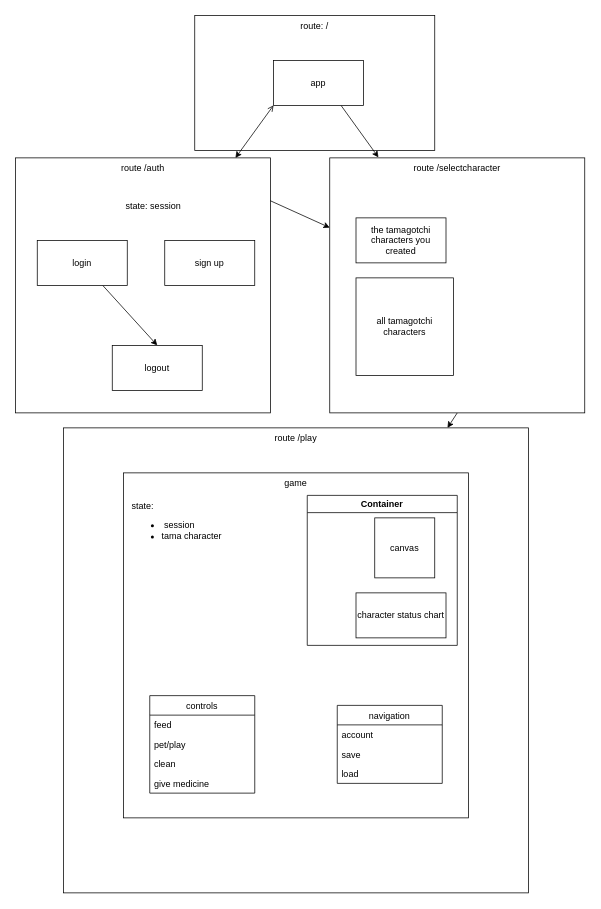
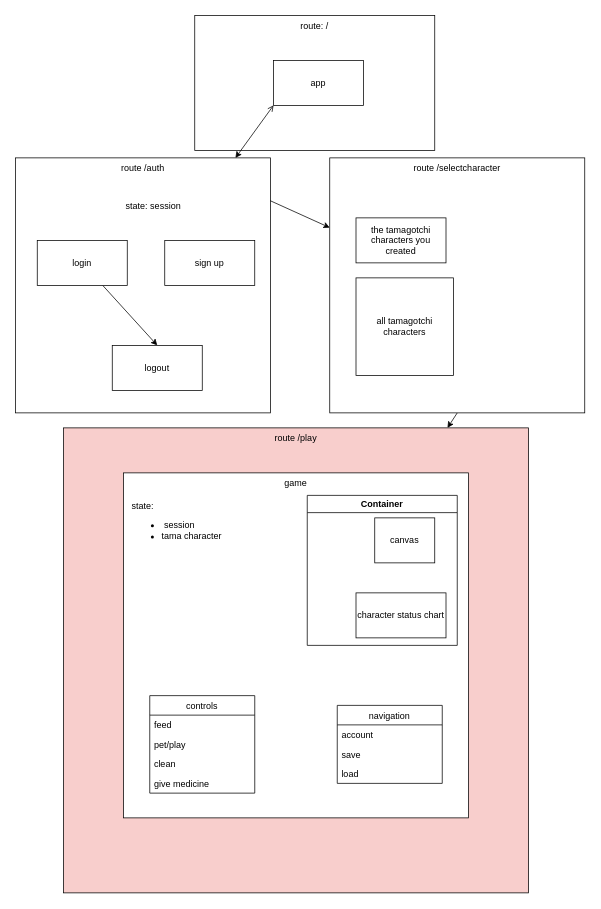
  <mxCell id="0" />
  <mxCell id="1" parent="0" />
  <mxCell id="2" value="route /auth" style="whiteSpace=wrap;html=1;aspect=fixed;align=center;verticalAlign=top;" vertex="1" parent="1"><mxGeometry x="20" y="210" width="340" height="340" as="geometry" /></mxCell>
  <mxCell id="3" value="route: /" style="rounded=0;whiteSpace=wrap;html=1;verticalAlign=top;" vertex="1" parent="1"><mxGeometry x="259" width="320" height="180" as="geometry" y="20" /></mxCell>
  <mxCell id="4" style="edgeStyle=none;html=1;exitX=0;exitY=1;exitDx=0;exitDy=0;startArrow=open;startFill=0;" edge="1" parent="1" source="7" target="2"><mxGeometry relative="1" as="geometry" /></mxCell>
  <mxCell id="5" style="edgeStyle=none;html=1;startArrow=none;startFill=0;exitX=0.999;exitY=0.168;exitDx=0;exitDy=0;exitPerimeter=0;" edge="1" parent="1" source="2" target="14"><mxGeometry relative="1" as="geometry" /></mxCell>
- <mxCell id="6" style="edgeStyle=none;html=1;exitX=0.75;exitY=1;exitDx=0;exitDy=0;entryX=0.191;entryY=-0.002;entryDx=0;entryDy=0;entryPerimeter=0;startArrow=none;startFill=0;" edge="1" parent="1" source="7" target="14"><mxGeometry relative="1" as="geometry" /></mxCell>
  <mxCell id="7" value="app" style="rounded=0;whiteSpace=wrap;html=1;" vertex="1" parent="1"><mxGeometry x="364" y="80" width="120" height="60" as="geometry" /></mxCell>
  <mxCell id="8" value="sign up" style="rounded=0;whiteSpace=wrap;html=1;" vertex="1" parent="1"><mxGeometry x="219" y="320" width="120" height="60" as="geometry" /></mxCell>
  <mxCell id="9" style="edgeStyle=none;html=1;entryX=0.5;entryY=0;entryDx=0;entryDy=0;startArrow=none;startFill=0;" edge="1" parent="1" source="10" target="12"><mxGeometry relative="1" as="geometry" /></mxCell>
  <mxCell id="10" value="login" style="rounded=0;whiteSpace=wrap;html=1;" vertex="1" parent="1"><mxGeometry x="49" y="320" width="120" height="60" as="geometry" /></mxCell>
  <mxCell id="11" value="state: session" style="text;html=1;strokeColor=none;fillColor=none;align=center;verticalAlign=middle;whiteSpace=wrap;rounded=0;" vertex="1" parent="1"><mxGeometry x="109" y="250" width="190" height="50" as="geometry" /></mxCell>
  <mxCell id="12" value="logout" style="rounded=0;whiteSpace=wrap;html=1;" vertex="1" parent="1"><mxGeometry x="149" y="460" width="120" height="60" as="geometry" /></mxCell>
  <mxCell id="13" style="edgeStyle=none;html=1;exitX=0.5;exitY=1;exitDx=0;exitDy=0;startArrow=none;startFill=0;" edge="1" parent="1" source="14" target="17"><mxGeometry relative="1" as="geometry" /></mxCell>
  <mxCell id="14" value="route /selectcharacter" style="whiteSpace=wrap;html=1;aspect=fixed;align=center;verticalAlign=top;" vertex="1" parent="1"><mxGeometry x="439" y="210" width="340" height="340" as="geometry" /></mxCell>
  <mxCell id="15" value="all tamagotchi characters" style="whiteSpace=wrap;html=1;aspect=fixed;" vertex="1" parent="1"><mxGeometry x="474" y="370" width="130" height="130" as="geometry" /></mxCell>
  <mxCell id="16" value="the tamagotchi characters you created" style="rounded=0;whiteSpace=wrap;html=1;" vertex="1" parent="1"><mxGeometry x="474" y="290" width="120" height="60" as="geometry" /></mxCell>
- <mxCell id="17" value="route /play" style="whiteSpace=wrap;html=1;aspect=fixed;align=center;verticalAlign=top;" vertex="1" parent="1"><mxGeometry x="84" y="570" width="620" height="620" as="geometry" /></mxCell>
+ <mxCell id="17" value="route /play" style="whiteSpace=wrap;html=1;aspect=fixed;align=center;verticalAlign=top;fillColor=#f8cecc;" vertex="1" parent="1"><mxGeometry x="84" y="570" width="620" height="620" as="geometry" /></mxCell>
  <mxCell id="18" value="game" style="whiteSpace=wrap;html=1;aspect=fixed;verticalAlign=top;" vertex="1" parent="1"><mxGeometry x="164" y="630" width="460" height="460" as="geometry" /></mxCell>
  <mxCell id="19" value="controls" style="swimlane;fontStyle=0;childLayout=stackLayout;horizontal=1;startSize=26;fillColor=none;horizontalStack=0;resizeParent=1;resizeParentMax=0;resizeLast=0;collapsible=1;marginBottom=0;" vertex="1" parent="1"><mxGeometry x="199" y="927" width="140" height="130" as="geometry" /></mxCell>
  <mxCell id="20" value="feed" style="text;strokeColor=none;fillColor=none;align=left;verticalAlign=top;spacingLeft=4;spacingRight=4;overflow=hidden;rotatable=0;points=[[0,0.5],[1,0.5]];portConstraint=eastwest;" vertex="1" parent="19"><mxGeometry y="26" width="140" height="26" as="geometry" /></mxCell>
  <mxCell id="21" value="pet/play" style="text;strokeColor=none;fillColor=none;align=left;verticalAlign=top;spacingLeft=4;spacingRight=4;overflow=hidden;rotatable=0;points=[[0,0.5],[1,0.5]];portConstraint=eastwest;" vertex="1" parent="19"><mxGeometry y="52" width="140" height="26" as="geometry" /></mxCell>
  <mxCell id="22" value="clean" style="text;strokeColor=none;fillColor=none;align=left;verticalAlign=top;spacingLeft=4;spacingRight=4;overflow=hidden;rotatable=0;points=[[0,0.5],[1,0.5]];portConstraint=eastwest;" vertex="1" parent="19"><mxGeometry y="78" width="140" height="26" as="geometry" /></mxCell>
  <mxCell id="23" value="give medicine" style="text;strokeColor=none;fillColor=none;align=left;verticalAlign=top;spacingLeft=4;spacingRight=4;overflow=hidden;rotatable=0;points=[[0,0.5],[1,0.5]];portConstraint=eastwest;" vertex="1" parent="19"><mxGeometry y="104" width="140" height="26" as="geometry" /></mxCell>
  <mxCell id="24" value="navigation" style="swimlane;fontStyle=0;childLayout=stackLayout;horizontal=1;startSize=26;fillColor=none;horizontalStack=0;resizeParent=1;resizeParentMax=0;resizeLast=0;collapsible=1;marginBottom=0;" vertex="1" parent="1"><mxGeometry x="449" y="940" width="140" height="104" as="geometry" /></mxCell>
  <mxCell id="25" value="account" style="text;strokeColor=none;fillColor=none;align=left;verticalAlign=top;spacingLeft=4;spacingRight=4;overflow=hidden;rotatable=0;points=[[0,0.5],[1,0.5]];portConstraint=eastwest;" vertex="1" parent="24"><mxGeometry y="26" width="140" height="26" as="geometry" /></mxCell>
  <mxCell id="26" value="save" style="text;strokeColor=none;fillColor=none;align=left;verticalAlign=top;spacingLeft=4;spacingRight=4;overflow=hidden;rotatable=0;points=[[0,0.5],[1,0.5]];portConstraint=eastwest;" vertex="1" parent="24"><mxGeometry y="52" width="140" height="26" as="geometry" /></mxCell>
  <mxCell id="27" value="load" style="text;strokeColor=none;fillColor=none;align=left;verticalAlign=top;spacingLeft=4;spacingRight=4;overflow=hidden;rotatable=0;points=[[0,0.5],[1,0.5]];portConstraint=eastwest;" vertex="1" parent="24"><mxGeometry y="78" width="140" height="26" as="geometry" /></mxCell>
  <mxCell id="28" value="state:&lt;br&gt;&lt;ul&gt;&lt;li&gt;&amp;nbsp;session&lt;/li&gt;&lt;li&gt;tama character&lt;/li&gt;&lt;/ul&gt;" style="text;html=1;strokeColor=none;fillColor=none;align=left;verticalAlign=top;whiteSpace=wrap;rounded=0;" vertex="1" parent="1"><mxGeometry x="173" y="660" width="145" height="110" as="geometry" /></mxCell>
  <mxCell id="29" value="Container" style="swimlane;" vertex="1" parent="1"><mxGeometry x="409" y="660" width="200" height="200" as="geometry" /></mxCell>
  <mxCell id="30" value="character status chart" style="rounded=0;whiteSpace=wrap;html=1;" vertex="1" parent="29"><mxGeometry x="65" y="130" width="120" height="60" as="geometry" /></mxCell>
- <mxCell id="31" value="canvas" style="whiteSpace=wrap;html=1;aspect=fixed;" vertex="1" parent="1"><mxGeometry x="499" y="690" width="80" height="80" as="geometry" /></mxCell>
+ <mxCell id="31" value="canvas" style="whiteSpace=wrap;html=1;aspect=fixed;" vertex="1" parent="1"><mxGeometry x="499" y="690" width="80" height="60" as="geometry" /></mxCell>
